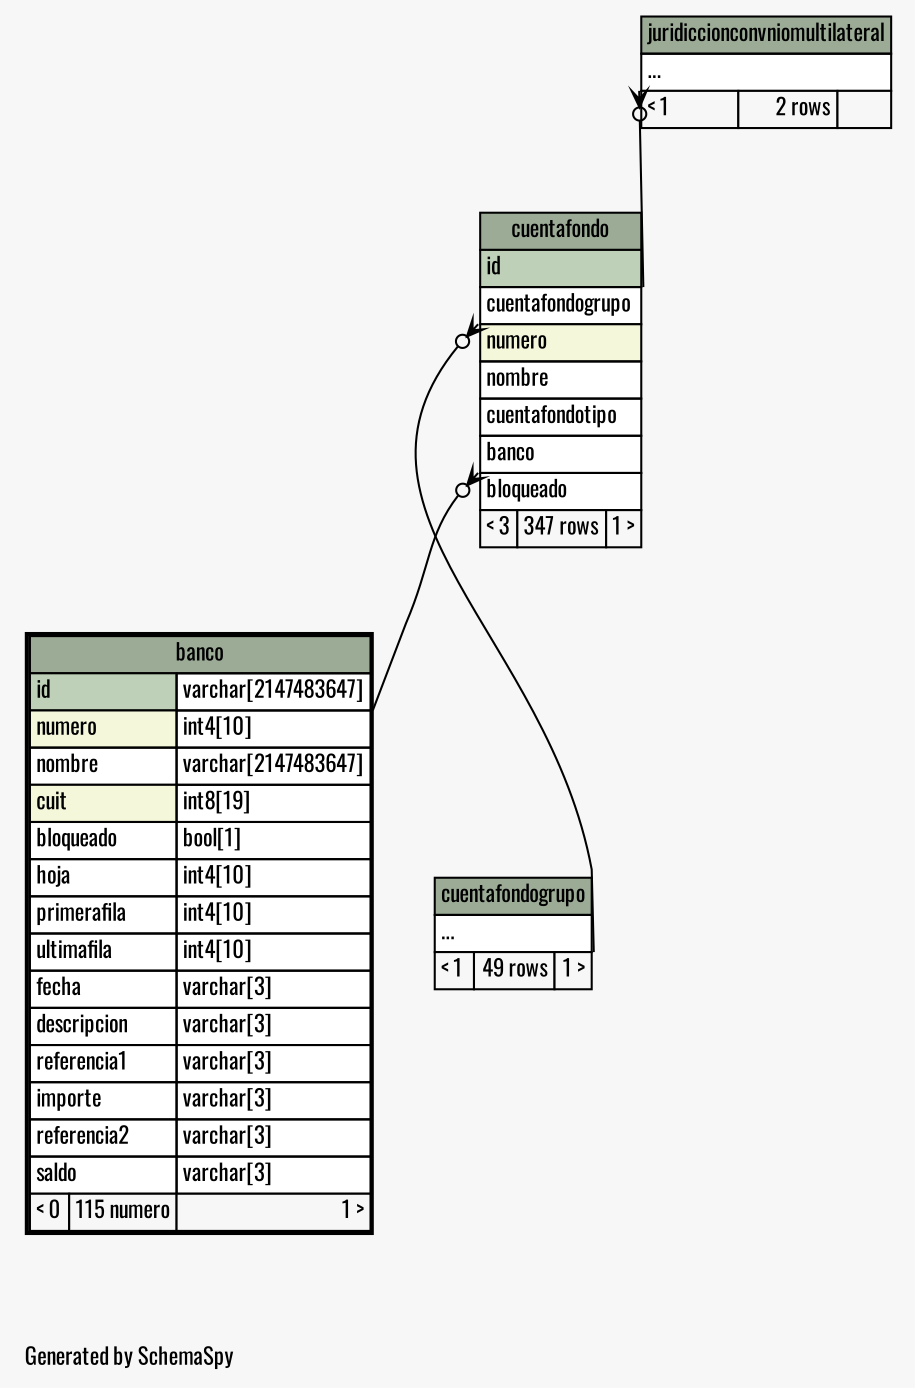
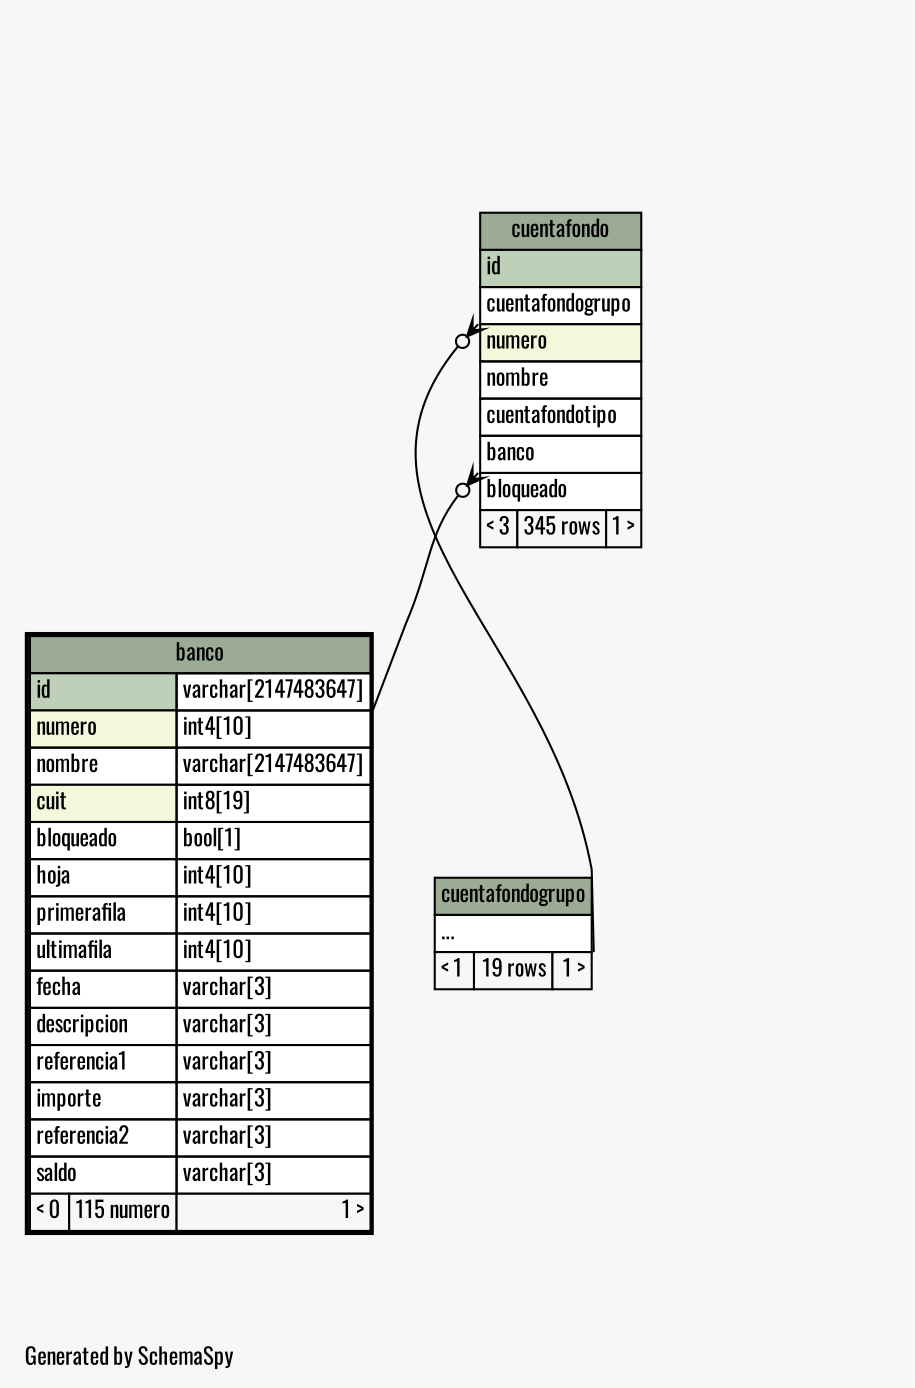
  digraph {
    bgcolor="#f7f7f7"
    fontname=Oswald
    fontsize=11
    label="\nGenerated by SchemaSpy"
    labeljust=l
    nodesep=0.18
    rankdir=TB
    ranksep=0.46
    node [fontname=Oswald fontsize=11 shape=plaintext]
    edge [arrowhead=none arrowsize=0.8 arrowtail=crowodot dir=back fontname=Oswald]
-   n1 [label=<     <TABLE BORDER="0" CELLBORDER="1" CELLSPACING="0" BGCOLOR="#ffffff">       <TR><TD COLSPAN="3" BGCOLOR="#9bab96" ALIGN="CENTER">cuentafondo</TD></TR>       <TR><TD PORT="id" COLSPAN="3" BGCOLOR="#bed1b8" ALIGN="LEFT">id</TD></TR>       <TR><TD PORT="cuentafondogrupo" COLSPAN="3" ALIGN="LEFT">cuentafondogrupo</TD></TR>       <TR><TD PORT="numero" COLSPAN="3" BGCOLOR="#f4f7da" ALIGN="LEFT">numero</TD></TR>       <TR><TD PORT="nombre" COLSPAN="3" ALIGN="LEFT">nombre</TD></TR>       <TR><TD PORT="cuentafondotipo" COLSPAN="3" ALIGN="LEFT">cuentafondotipo</TD></TR>       <TR><TD PORT="banco" COLSPAN="3" ALIGN="LEFT">banco</TD></TR>       <TR><TD PORT="bloqueado" COLSPAN="3" ALIGN="LEFT">bloqueado</TD></TR>       <TR><TD ALIGN="LEFT" BGCOLOR="#f7f7f7">&lt; 3</TD><TD ALIGN="RIGHT" BGCOLOR="#f7f7f7">347 rows</TD><TD ALIGN="RIGHT" BGCOLOR="#f7f7f7">1 &gt;</TD></TR>     </TABLE>>]
+   n1 [label=<     <TABLE BORDER="0" CELLBORDER="1" CELLSPACING="0" BGCOLOR="#ffffff">       <TR><TD COLSPAN="3" BGCOLOR="#9bab96" ALIGN="CENTER">cuentafondo</TD></TR>       <TR><TD PORT="id" COLSPAN="3" BGCOLOR="#bed1b8" ALIGN="LEFT">id</TD></TR>       <TR><TD PORT="cuentafondogrupo" COLSPAN="3" ALIGN="LEFT">cuentafondogrupo</TD></TR>       <TR><TD PORT="numero" COLSPAN="3" BGCOLOR="#f4f7da" ALIGN="LEFT">numero</TD></TR>       <TR><TD PORT="nombre" COLSPAN="3" ALIGN="LEFT">nombre</TD></TR>       <TR><TD PORT="cuentafondotipo" COLSPAN="3" ALIGN="LEFT">cuentafondotipo</TD></TR>       <TR><TD PORT="banco" COLSPAN="3" ALIGN="LEFT">banco</TD></TR>       <TR><TD PORT="bloqueado" COLSPAN="3" ALIGN="LEFT">bloqueado</TD></TR>       <TR><TD ALIGN="LEFT" BGCOLOR="#f7f7f7">&lt; 3</TD><TD ALIGN="RIGHT" BGCOLOR="#f7f7f7">345 rows</TD><TD ALIGN="RIGHT" BGCOLOR="#f7f7f7">1 &gt;</TD></TR>     </TABLE>>]
    n2 [label=<     <TABLE BORDER="2" CELLBORDER="1" CELLSPACING="0" BGCOLOR="#ffffff">       <TR><TD COLSPAN="3" BGCOLOR="#9bab96" ALIGN="CENTER">banco</TD></TR>       <TR><TD PORT="id" COLSPAN="2" BGCOLOR="#bed1b8" ALIGN="LEFT">id</TD><TD PORT="id.type" ALIGN="LEFT">varchar[2147483647]</TD></TR>       <TR><TD PORT="numero" COLSPAN="2" BGCOLOR="#f4f7da" ALIGN="LEFT">numero</TD><TD PORT="numero.type" ALIGN="LEFT">int4[10]</TD></TR>       <TR><TD PORT="nombre" COLSPAN="2" ALIGN="LEFT">nombre</TD><TD PORT="nombre.type" ALIGN="LEFT">varchar[2147483647]</TD></TR>       <TR><TD PORT="cuit" COLSPAN="2" BGCOLOR="#f4f7da" ALIGN="LEFT">cuit</TD><TD PORT="cuit.type" ALIGN="LEFT">int8[19]</TD></TR>       <TR><TD PORT="bloqueado" COLSPAN="2" ALIGN="LEFT">bloqueado</TD><TD PORT="bloqueado.type" ALIGN="LEFT">bool[1]</TD></TR>       <TR><TD PORT="hoja" COLSPAN="2" ALIGN="LEFT">hoja</TD><TD PORT="hoja.type" ALIGN="LEFT">int4[10]</TD></TR>       <TR><TD PORT="primerafila" COLSPAN="2" ALIGN="LEFT">primerafila</TD><TD PORT="primerafila.type" ALIGN="LEFT">int4[10]</TD></TR>       <TR><TD PORT="ultimafila" COLSPAN="2" ALIGN="LEFT">ultimafila</TD><TD PORT="ultimafila.type" ALIGN="LEFT">int4[10]</TD></TR>       <TR><TD PORT="fecha" COLSPAN="2" ALIGN="LEFT">fecha</TD><TD PORT="fecha.type" ALIGN="LEFT">varchar[3]</TD></TR>       <TR><TD PORT="descripcion" COLSPAN="2" ALIGN="LEFT">descripcion</TD><TD PORT="descripcion.type" ALIGN="LEFT">varchar[3]</TD></TR>       <TR><TD PORT="referencia1" COLSPAN="2" ALIGN="LEFT">referencia1</TD><TD PORT="referencia1.type" ALIGN="LEFT">varchar[3]</TD></TR>       <TR><TD PORT="importe" COLSPAN="2" ALIGN="LEFT">importe</TD><TD PORT="importe.type" ALIGN="LEFT">varchar[3]</TD></TR>       <TR><TD PORT="referencia2" COLSPAN="2" ALIGN="LEFT">referencia2</TD><TD PORT="referencia2.type" ALIGN="LEFT">varchar[3]</TD></TR>       <TR><TD PORT="saldo" COLSPAN="2" ALIGN="LEFT">saldo</TD><TD PORT="saldo.type" ALIGN="LEFT">varchar[3]</TD></TR>       <TR><TD ALIGN="LEFT" BGCOLOR="#f7f7f7">&lt; 0</TD><TD ALIGN="RIGHT" BGCOLOR="#f7f7f7">115 numero</TD><TD ALIGN="RIGHT" BGCOLOR="#f7f7f7">1 &gt;</TD></TR>     </TABLE>>]
-   n3 [label=<     <TABLE BORDER="0" CELLBORDER="1" CELLSPACING="0" BGCOLOR="#ffffff">       <TR><TD COLSPAN="3" BGCOLOR="#9bab96" ALIGN="CENTER">cuentafondogrupo</TD></TR>       <TR><TD PORT="elipses" COLSPAN="3" ALIGN="LEFT">...</TD></TR>       <TR><TD ALIGN="LEFT" BGCOLOR="#f7f7f7">&lt; 1</TD><TD ALIGN="RIGHT" BGCOLOR="#f7f7f7">49 rows</TD><TD ALIGN="RIGHT" BGCOLOR="#f7f7f7">1 &gt;</TD></TR>     </TABLE>>]
-   n4 [label=<     <TABLE BORDER="0" CELLBORDER="1" CELLSPACING="0" BGCOLOR="#ffffff">       <TR><TD COLSPAN="3" BGCOLOR="#9bab96" ALIGN="CENTER">juridiccionconvniomultilateral</TD></TR>       <TR><TD PORT="elipses" COLSPAN="3" ALIGN="LEFT">...</TD></TR>       <TR><TD ALIGN="LEFT" BGCOLOR="#f7f7f7">&lt; 1</TD><TD ALIGN="RIGHT" BGCOLOR="#f7f7f7">2 rows</TD><TD ALIGN="RIGHT" BGCOLOR="#f7f7f7">  </TD></TR>     </TABLE>>]
+   n3 [label=<     <TABLE BORDER="0" CELLBORDER="1" CELLSPACING="0" BGCOLOR="#ffffff">       <TR><TD COLSPAN="3" BGCOLOR="#9bab96" ALIGN="CENTER">cuentafondogrupo</TD></TR>       <TR><TD PORT="elipses" COLSPAN="3" ALIGN="LEFT">...</TD></TR>       <TR><TD ALIGN="LEFT" BGCOLOR="#f7f7f7">&lt; 1</TD><TD ALIGN="RIGHT" BGCOLOR="#f7f7f7">19 rows</TD><TD ALIGN="RIGHT" BGCOLOR="#f7f7f7">1 &gt;</TD></TR>     </TABLE>>]
    n1 -> n2 [headport="id.type:se" tailport="banco:sw"]
    n1 -> n3 [headport="elipses:se" tailport="cuentafondogrupo:sw"]
-   n4 -> n1 [headport="id:se" tailport="elipses:sw"]
  }
